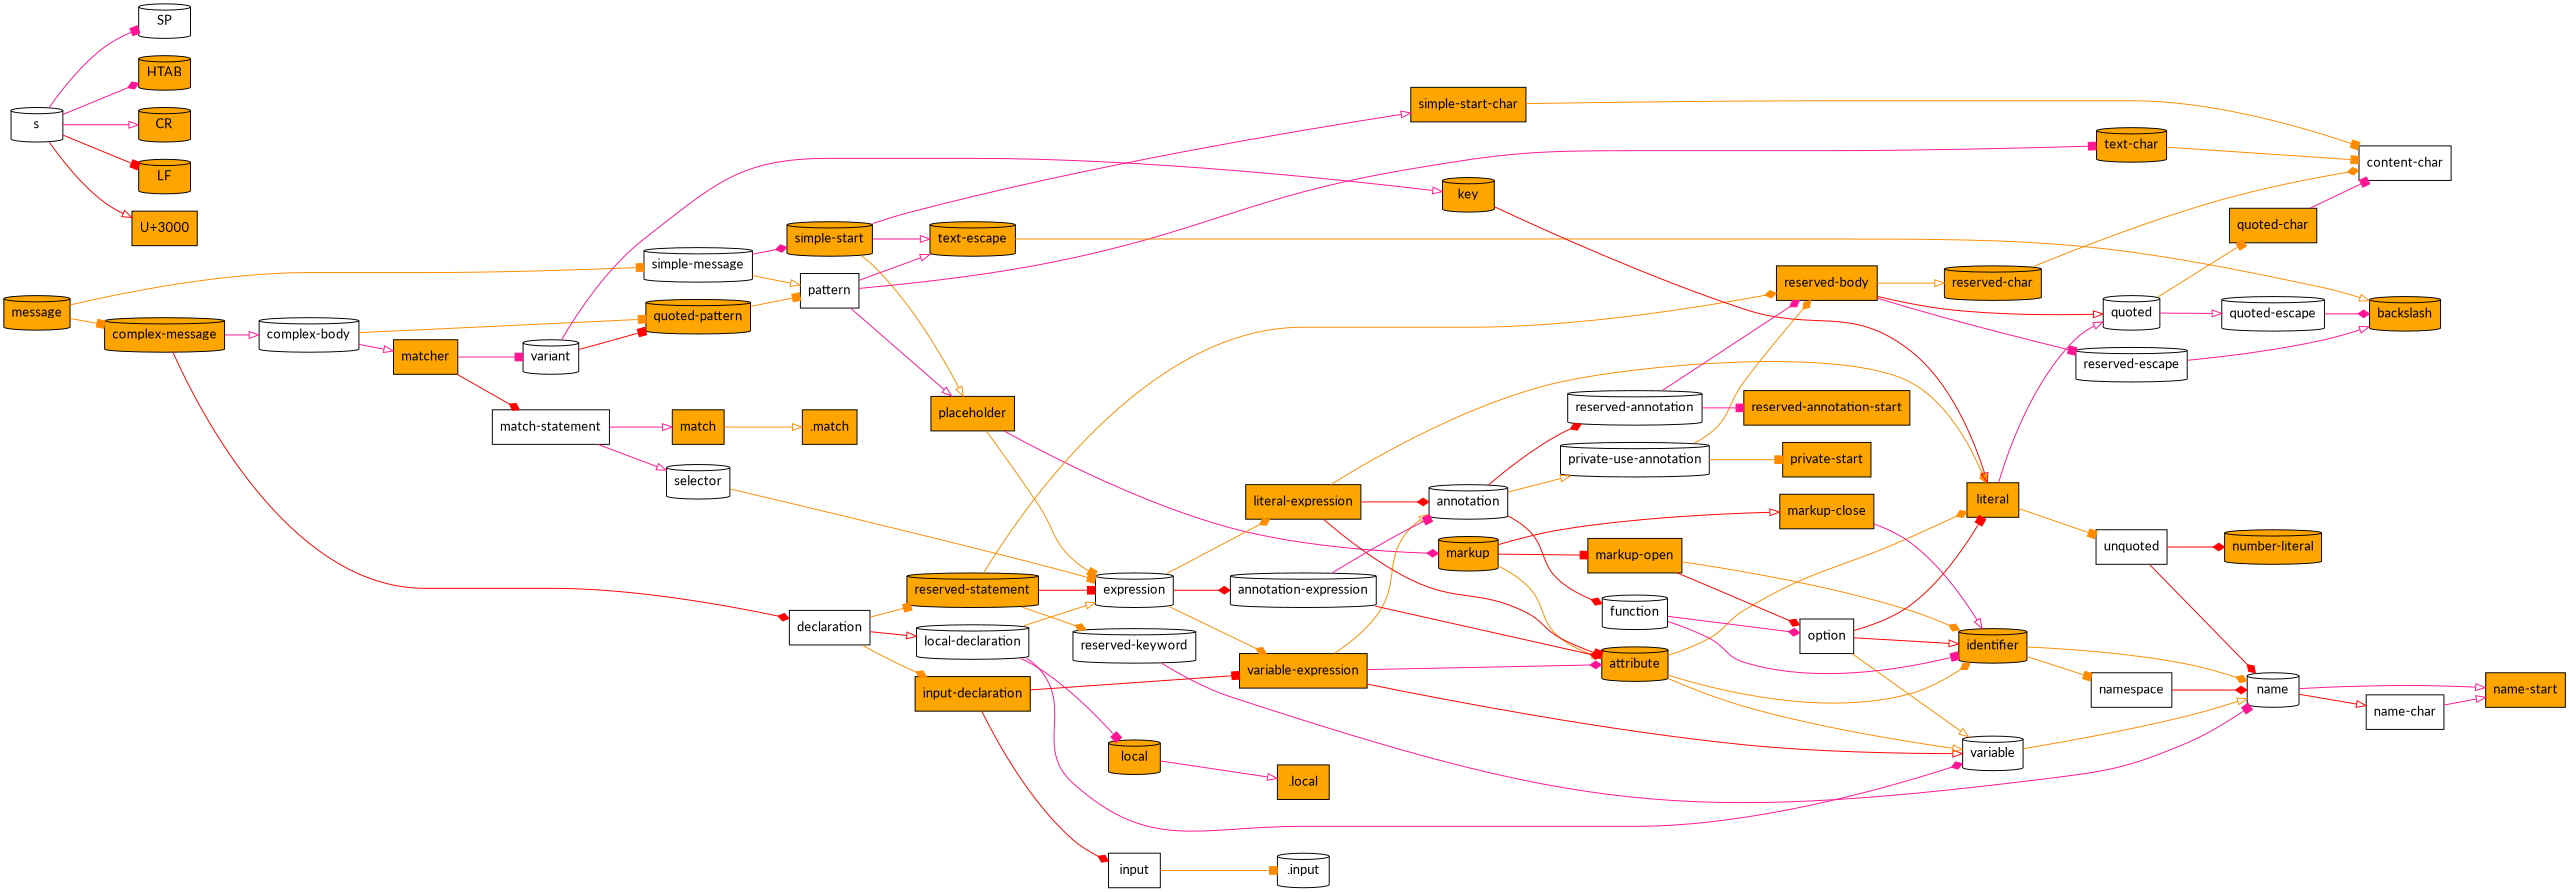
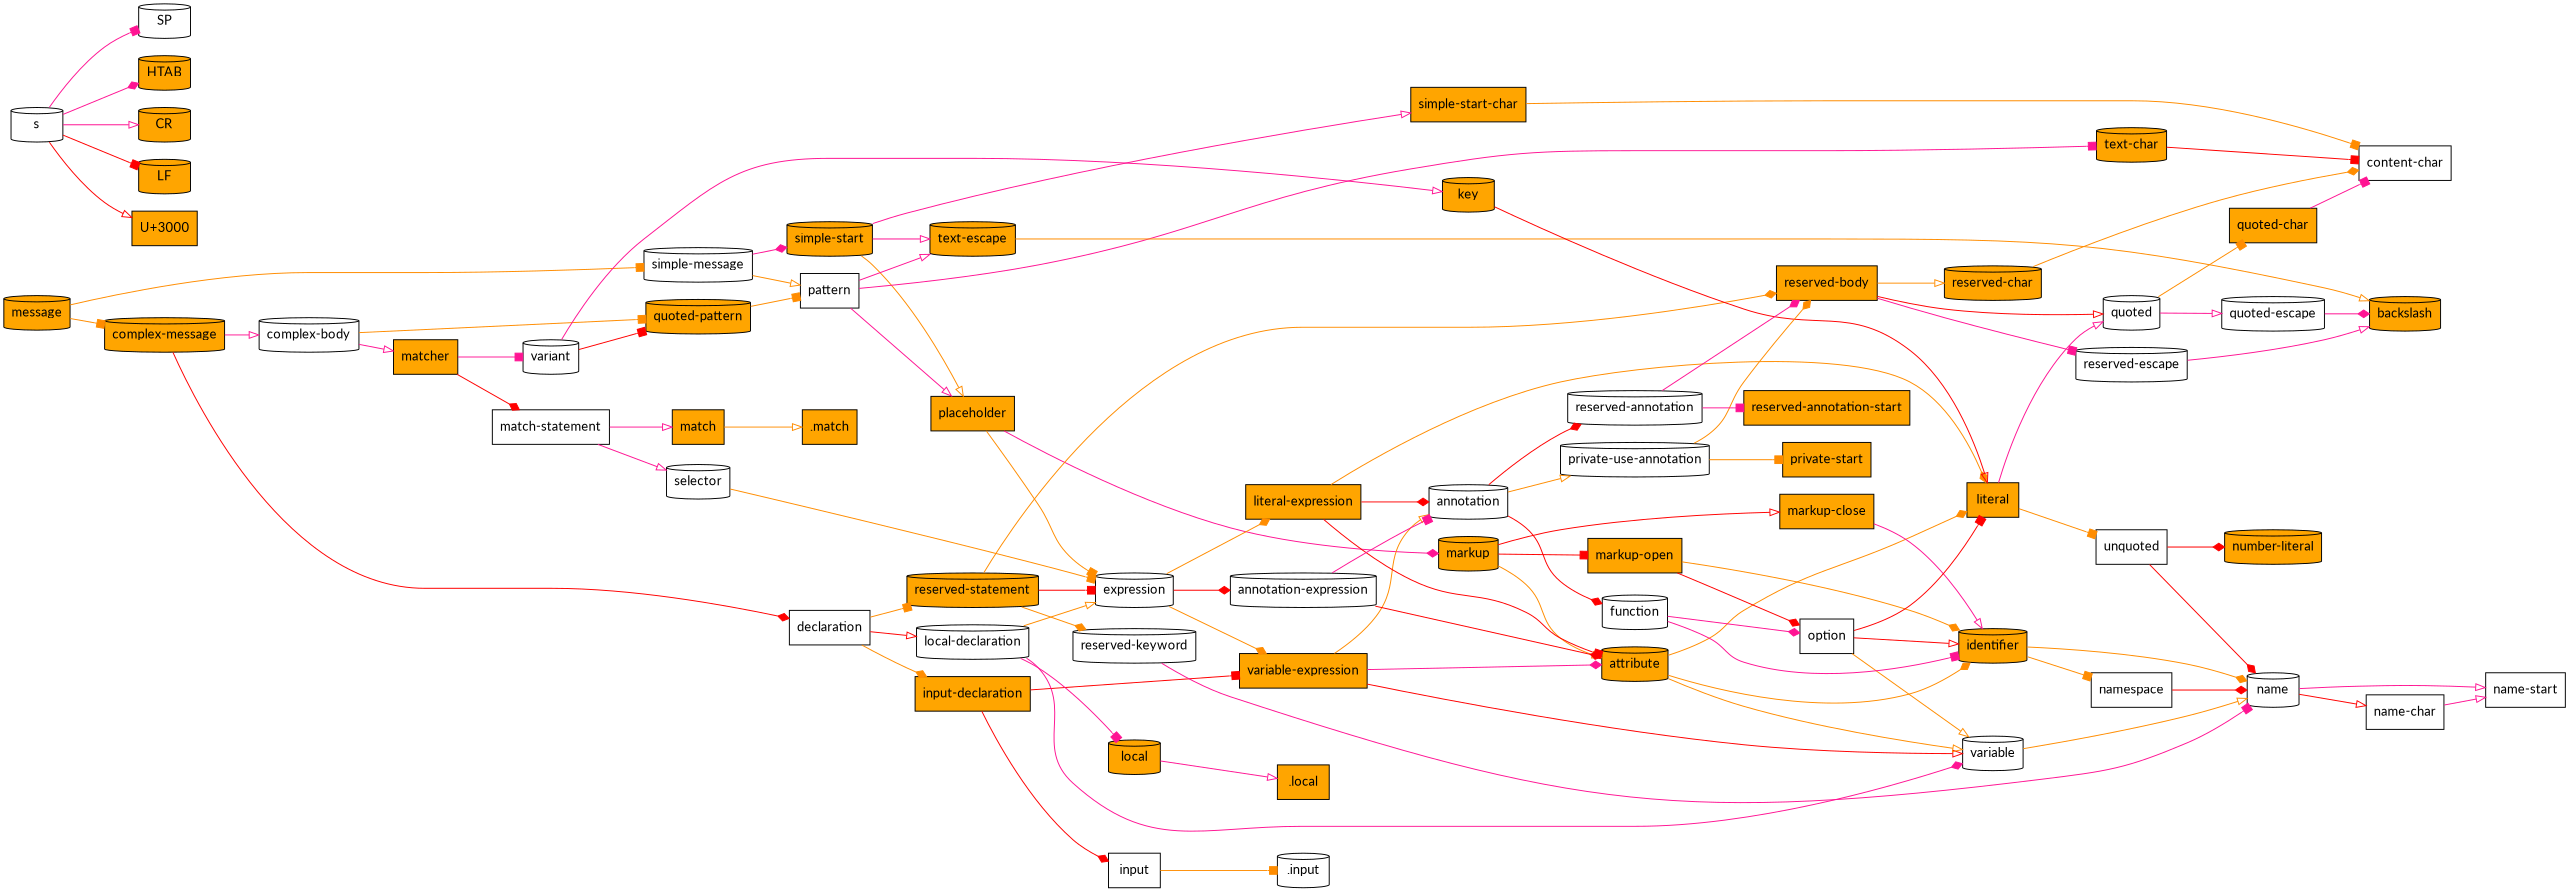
  digraph {
    fontname=Lato
    rankdir=LR
    node [fillcolor=orange fontname=Lato shape=cylinder style=filled]
    edge [arrowhead=onormal color=darkorange fontname=Lato]
    "simple-message" [fillcolor=white]
    message
    "complex-message"
    "simple-start"
    pattern [fillcolor=white shape=box]
    declaration [fillcolor=white shape=box]
    "complex-body" [fillcolor=white]
    "simple-start-char" [shape=box]
    "text-escape"
    placeholder [shape=box]
    "text-char"
    "input-declaration" [shape=box]
    "local-declaration" [fillcolor=white]
    "reserved-statement"
    "quoted-pattern"
    matcher [shape=box]
    "content-char" [fillcolor=white shape=box]
    backslash
    expression [fillcolor=white]
    markup
    "variable-expression" [shape=box]
    "literal-expression" [shape=box]
    "annotation-expression" [fillcolor=white]
    attribute
    "markup-open" [shape=box]
    "markup-close" [shape=box]
    variable [fillcolor=white]
    annotation [fillcolor=white]
    literal [shape=box]
    identifier
    option [fillcolor=white shape=box]
    input [fillcolor=white shape=box]
    local
    "reserved-keyword" [fillcolor=white]
    "reserved-body" [shape=box]
    "match-statement" [fillcolor=white shape=box]
    variant [fillcolor=white]
    ".input" [fillcolor=white]
    ".local" [shape=box]
    name [fillcolor=white]
    quoted [fillcolor=white]
    "reserved-char"
    "reserved-escape" [fillcolor=white]
    match [shape=box]
    selector [fillcolor=white]
    key
    function [fillcolor=white]
    "private-use-annotation" [fillcolor=white]
    "reserved-annotation" [fillcolor=white]
-   "name-start" [shape=box]
+   "name-start" [fillcolor=white shape=box]
    "name-char" [fillcolor=white shape=box]
    ".match" [shape=box]
    unquoted [fillcolor=white shape=box]
    "quoted-char" [shape=box]
    "quoted-escape" [fillcolor=white]
    "number-literal"
    "private-start" [shape=box]
    "reserved-annotation-start" [shape=box]
    namespace [fillcolor=white shape=box]
    s [fillcolor=white]
    SP [fillcolor=white]
    HTAB
    CR
    LF
    "U+3000" [shape=box]
    "simple-message" -> "simple-start" [arrowhead=diamond color=deeppink]
    "simple-message" -> pattern
    message -> "simple-message" [arrowhead=box]
    message -> "complex-message" [arrowhead=box]
    "complex-message" -> declaration [arrowhead=diamond color=red]
    "complex-message" -> "complex-body" [color=deeppink]
    "simple-start" -> "simple-start-char" [color=deeppink]
    "simple-start" -> "text-escape" [color=deeppink]
    "simple-start" -> placeholder
    pattern -> "text-escape" [color=deeppink]
    pattern -> placeholder [color=deeppink]
    pattern -> "text-char" [arrowhead=box color=deeppink]
    declaration -> "input-declaration" [arrowhead=diamond]
    declaration -> "local-declaration" [color=red]
    declaration -> "reserved-statement" [arrowhead=box]
    "complex-body" -> "quoted-pattern" [arrowhead=box]
    "complex-body" -> matcher [color=deeppink]
    "simple-start-char" -> "content-char" [arrowhead=box]
    "text-escape" -> backslash
    placeholder -> expression [arrowhead=box]
    placeholder -> markup [arrowhead=diamond color=deeppink]
-   "text-char" -> "content-char" [arrowhead=box]
+   "text-char" -> "content-char" [arrowhead=box color=red]
    "input-declaration" -> "variable-expression" [arrowhead=box color=red]
    "input-declaration" -> input [arrowhead=diamond color=red]
    "local-declaration" -> expression
    "local-declaration" -> variable [arrowhead=diamond color=deeppink]
    "local-declaration" -> local [arrowhead=box color=deeppink]
    "reserved-statement" -> expression [arrowhead=box color=red]
    "reserved-statement" -> "reserved-keyword" [arrowhead=diamond]
    "reserved-statement" -> "reserved-body" [arrowhead=diamond]
    "quoted-pattern" -> pattern [arrowhead=box]
    matcher -> "match-statement" [arrowhead=diamond color=red]
    matcher -> variant [arrowhead=box color=deeppink]
    expression -> "variable-expression" [arrowhead=diamond]
    expression -> "literal-expression" [arrowhead=diamond]
    expression -> "annotation-expression" [arrowhead=diamond color=red]
    markup -> attribute
    markup -> "markup-open" [arrowhead=box color=red]
    markup -> "markup-close" [color=red]
    "variable-expression" -> attribute [arrowhead=diamond color=deeppink]
    "variable-expression" -> variable [color=red]
    "variable-expression" -> annotation
    "literal-expression" -> attribute [arrowhead=box color=red]
    "literal-expression" -> annotation [arrowhead=diamond color=red]
    "literal-expression" -> literal [arrowhead=diamond]
    "annotation-expression" -> attribute [arrowhead=diamond color=red]
    "annotation-expression" -> annotation [arrowhead=box color=deeppink]
    attribute -> variable
    attribute -> literal [arrowhead=diamond]
    attribute -> identifier [arrowhead=diamond]
    "markup-open" -> identifier [arrowhead=diamond]
    "markup-open" -> option [arrowhead=diamond color=red]
    "markup-close" -> identifier [color=deeppink]
    variable -> name
    annotation -> function [arrowhead=diamond color=red]
    annotation -> "private-use-annotation"
    annotation -> "reserved-annotation" [arrowhead=diamond color=red]
    literal -> quoted [color=deeppink]
    literal -> unquoted [arrowhead=box]
    identifier -> name [arrowhead=diamond]
    identifier -> namespace [arrowhead=box]
    option -> variable
    option -> literal [arrowhead=box color=red]
    option -> identifier [color=red]
    input -> ".input" [arrowhead=box]
    local -> ".local" [color=deeppink]
    "reserved-keyword" -> name [arrowhead=box color=deeppink]
    "reserved-body" -> quoted [color=red]
    "reserved-body" -> "reserved-char"
    "reserved-body" -> "reserved-escape" [arrowhead=box color=deeppink]
    "match-statement" -> match [color=deeppink]
    "match-statement" -> selector [color=deeppink]
    variant -> "quoted-pattern" [arrowhead=box color=red]
    variant -> key [color=deeppink]
    name -> "name-start" [color=deeppink]
    name -> "name-char" [color=red]
    quoted -> "quoted-char" [arrowhead=box]
    quoted -> "quoted-escape" [color=deeppink]
    "reserved-char" -> "content-char" [arrowhead=diamond]
    "reserved-escape" -> backslash [color=deeppink]
    match -> ".match"
    selector -> expression [arrowhead=box]
    key -> literal [color=red]
    function -> identifier [arrowhead=box color=deeppink]
    function -> option [arrowhead=diamond color=deeppink]
    "private-use-annotation" -> "reserved-body" [arrowhead=diamond]
    "private-use-annotation" -> "private-start" [arrowhead=box]
    "reserved-annotation" -> "reserved-body" [arrowhead=diamond color=deeppink]
    "reserved-annotation" -> "reserved-annotation-start" [arrowhead=box color=deeppink]
    "name-char" -> "name-start" [color=deeppink]
    unquoted -> name [arrowhead=diamond color=red]
    unquoted -> "number-literal" [arrowhead=diamond color=red]
    "quoted-char" -> "content-char" [arrowhead=box color=deeppink]
    "quoted-escape" -> backslash [arrowhead=diamond color=deeppink]
    namespace -> name [arrowhead=diamond color=red]
    s -> SP [arrowhead=box color=deeppink]
    s -> HTAB [arrowhead=diamond color=deeppink]
    s -> CR [color=deeppink]
    s -> LF [arrowhead=box color=red]
    s -> "U+3000" [color=red]
  }
